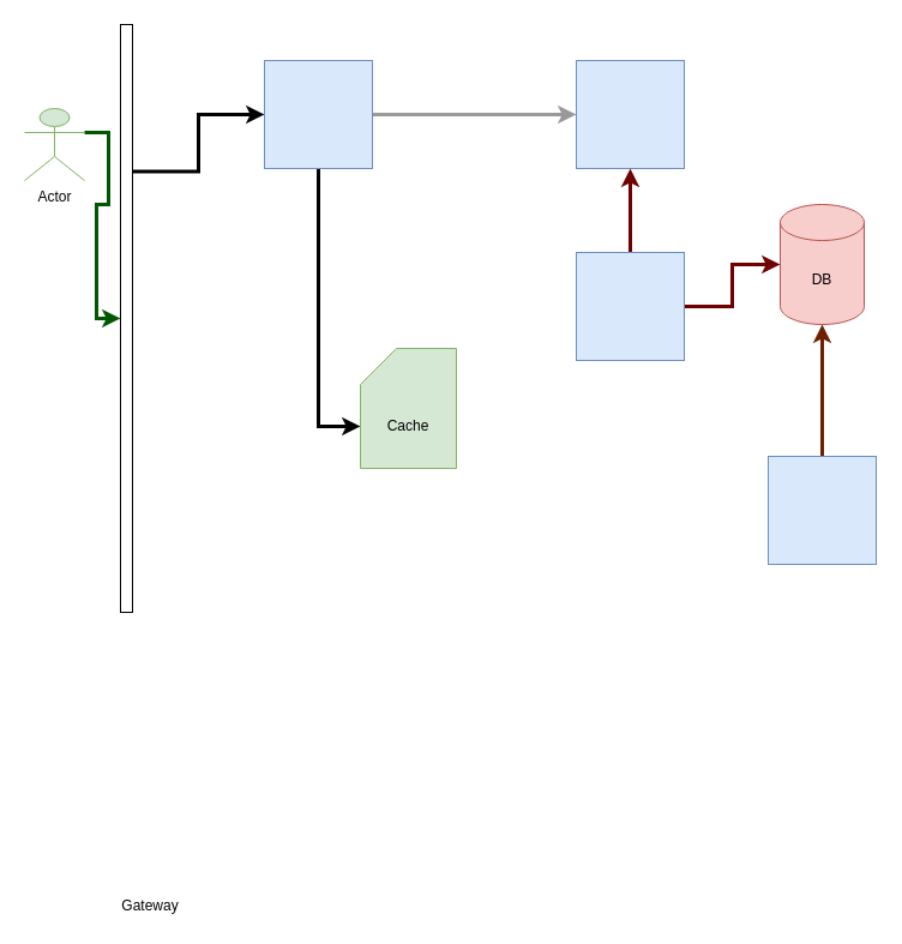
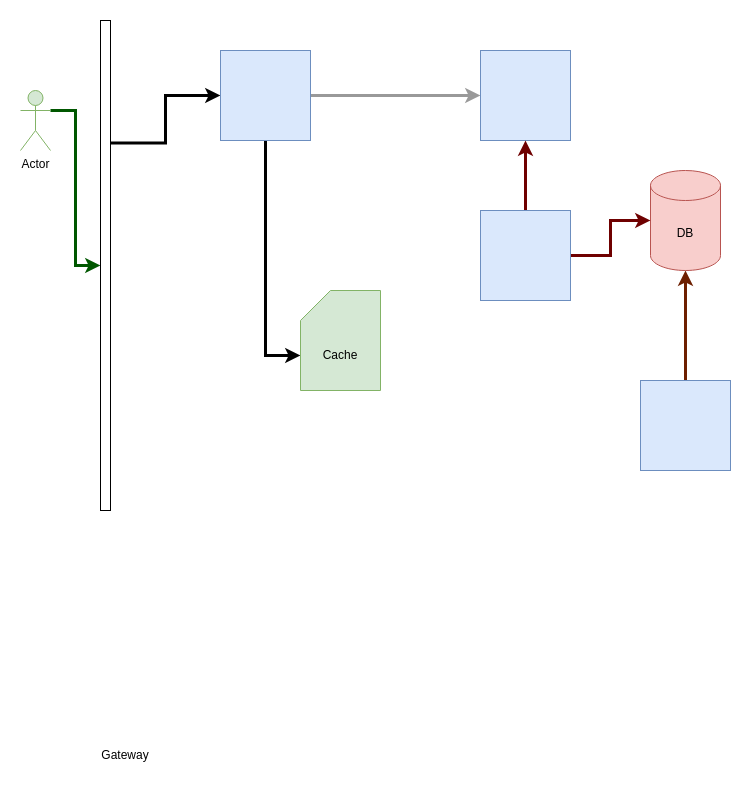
  <mxCell id="0" />
  <mxCell id="1" parent="0" />
  <mxCell id="2" style="edgeStyle=orthogonalEdgeStyle;rounded=0;orthogonalLoop=1;jettySize=auto;html=1;exitX=1;exitY=0.333;exitDx=0;exitDy=0;exitPerimeter=0;fillColor=#008a00;strokeColor=#005700;strokeWidth=3;" edge="1" parent="1" source="3" target="5"><mxGeometry relative="1" as="geometry" /></mxCell>
- <mxCell id="3" value="Actor" style="shape=umlActor;verticalLabelPosition=bottom;verticalAlign=top;html=1;outlineConnect=0;fillColor=#d5e8d4;strokeColor=#82b366;" vertex="1" parent="1"><mxGeometry x="20" y="90" width="50" height="60" as="geometry" /></mxCell>
+ <mxCell id="3" value="Actor" style="shape=umlActor;verticalLabelPosition=bottom;verticalAlign=top;html=1;outlineConnect=0;fillColor=#d5e8d4;strokeColor=#82b366;" vertex="1" parent="1"><mxGeometry x="20" y="90" width="30" height="60" as="geometry" /></mxCell>
  <mxCell id="4" style="edgeStyle=orthogonalEdgeStyle;rounded=0;orthogonalLoop=1;jettySize=auto;html=1;exitX=1;exitY=0.25;exitDx=0;exitDy=0;entryX=0;entryY=0.5;entryDx=0;entryDy=0;strokeWidth=3;" edge="1" parent="1" source="5" target="8"><mxGeometry relative="1" as="geometry" /></mxCell>
  <mxCell id="5" value="" style="rounded=0;whiteSpace=wrap;html=1;" vertex="1" parent="1"><mxGeometry x="100" y="20" width="10" height="490" as="geometry" /></mxCell>
  <mxCell id="6" style="edgeStyle=orthogonalEdgeStyle;rounded=0;orthogonalLoop=1;jettySize=auto;html=1;exitX=0.5;exitY=1;exitDx=0;exitDy=0;entryX=0;entryY=0;entryDx=0;entryDy=65;entryPerimeter=0;strokeWidth=3;" edge="1" parent="1" source="8" target="9"><mxGeometry relative="1" as="geometry" /></mxCell>
  <mxCell id="7" style="edgeStyle=orthogonalEdgeStyle;rounded=0;orthogonalLoop=1;jettySize=auto;html=1;exitX=1;exitY=0.5;exitDx=0;exitDy=0;entryX=0;entryY=0.5;entryDx=0;entryDy=0;strokeWidth=3;strokeColor=#999999;" edge="1" parent="1" source="8" target="11"><mxGeometry relative="1" as="geometry" /></mxCell>
  <mxCell id="8" value="" style="whiteSpace=wrap;html=1;aspect=fixed;fillColor=#dae8fc;strokeColor=#6c8ebf;" vertex="1" parent="1"><mxGeometry x="220" y="50" width="90" height="90" as="geometry" /></mxCell>
  <mxCell id="9" value="" style="shape=card;whiteSpace=wrap;html=1;fillColor=#d5e8d4;strokeColor=#82b366;" vertex="1" parent="1"><mxGeometry x="300" y="290" width="80" height="100" as="geometry" /></mxCell>
  <mxCell id="10" value="Cache" style="text;html=1;strokeColor=none;fillColor=none;align=center;verticalAlign=middle;whiteSpace=wrap;rounded=0;" vertex="1" parent="1"><mxGeometry x="665" y="220" width="40" height="20" as="geometry" /></mxCell>
  <mxCell id="11" value="" style="whiteSpace=wrap;html=1;aspect=fixed;fillColor=#dae8fc;strokeColor=#6c8ebf;" vertex="1" parent="1"><mxGeometry x="480" y="50" width="90" height="90" as="geometry" /></mxCell>
  <mxCell id="12" value="DB" style="shape=cylinder3;whiteSpace=wrap;html=1;boundedLbl=1;backgroundOutline=1;size=15;fillColor=#f8cecc;strokeColor=#b85450;" vertex="1" parent="1"><mxGeometry x="650" y="170" width="70" height="100" as="geometry" /></mxCell>
  <mxCell id="13" value="Cache" style="text;html=1;strokeColor=none;fillColor=none;align=center;verticalAlign=middle;whiteSpace=wrap;rounded=0;" vertex="1" parent="1"><mxGeometry x="320" y="340" width="40" height="30" as="geometry" /></mxCell>
  <mxCell id="14" style="edgeStyle=orthogonalEdgeStyle;rounded=0;orthogonalLoop=1;jettySize=auto;html=1;exitX=1;exitY=0.5;exitDx=0;exitDy=0;entryX=0;entryY=0.5;entryDx=0;entryDy=0;entryPerimeter=0;strokeColor=#6F0000;strokeWidth=3;fillColor=#a20025;" edge="1" parent="1" source="16" target="12"><mxGeometry relative="1" as="geometry" /></mxCell>
  <mxCell id="15" value="" style="edgeStyle=orthogonalEdgeStyle;rounded=0;orthogonalLoop=1;jettySize=auto;html=1;strokeColor=#6F0000;strokeWidth=3;fillColor=#a20025;" edge="1" parent="1" source="16"><mxGeometry relative="1" as="geometry"><mxPoint x="525" y="140" as="targetPoint" /></mxGeometry></mxCell>
  <mxCell id="16" value="" style="whiteSpace=wrap;html=1;aspect=fixed;fillColor=#dae8fc;strokeColor=#6c8ebf;" vertex="1" parent="1"><mxGeometry x="480" y="210" width="90" height="90" as="geometry" /></mxCell>
  <mxCell id="17" style="edgeStyle=orthogonalEdgeStyle;rounded=0;orthogonalLoop=1;jettySize=auto;html=1;exitX=0.5;exitY=0;exitDx=0;exitDy=0;entryX=0.5;entryY=1;entryDx=0;entryDy=0;entryPerimeter=0;strokeColor=#6D1F00;strokeWidth=3;fillColor=#a0522d;" edge="1" parent="1" source="18" target="12"><mxGeometry relative="1" as="geometry" /></mxCell>
  <mxCell id="18" value="" style="whiteSpace=wrap;html=1;aspect=fixed;fillColor=#dae8fc;strokeColor=#6c8ebf;" vertex="1" parent="1"><mxGeometry x="640" y="380" width="90" height="90" as="geometry" /></mxCell>
  <mxCell id="19" value="Gateway" style="text;html=1;strokeColor=none;fillColor=none;align=center;verticalAlign=middle;whiteSpace=wrap;rounded=0;" vertex="1" parent="1"><mxGeometry x="105" y="745" width="40" height="20" as="geometry" /></mxCell>
